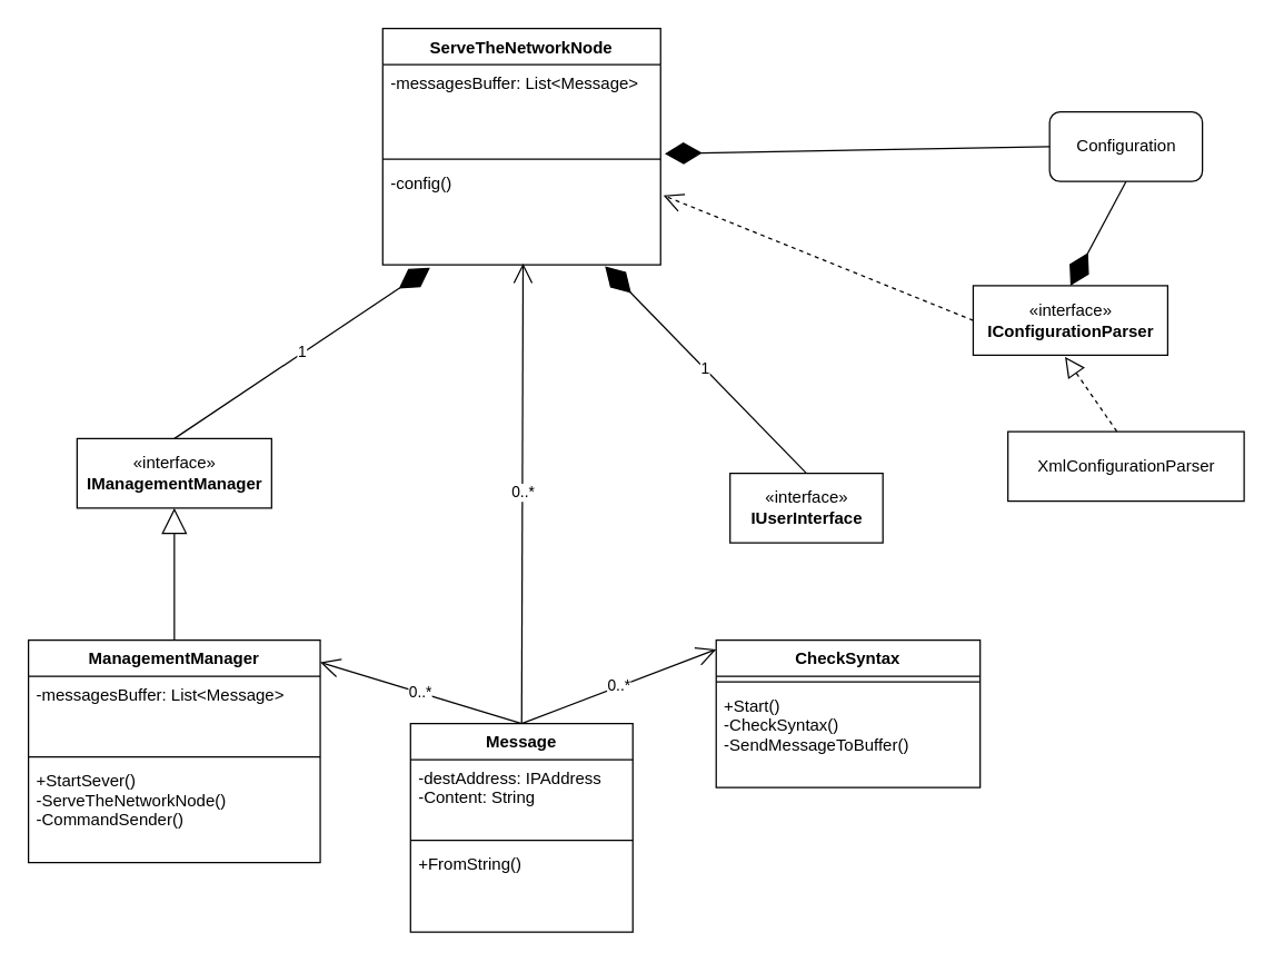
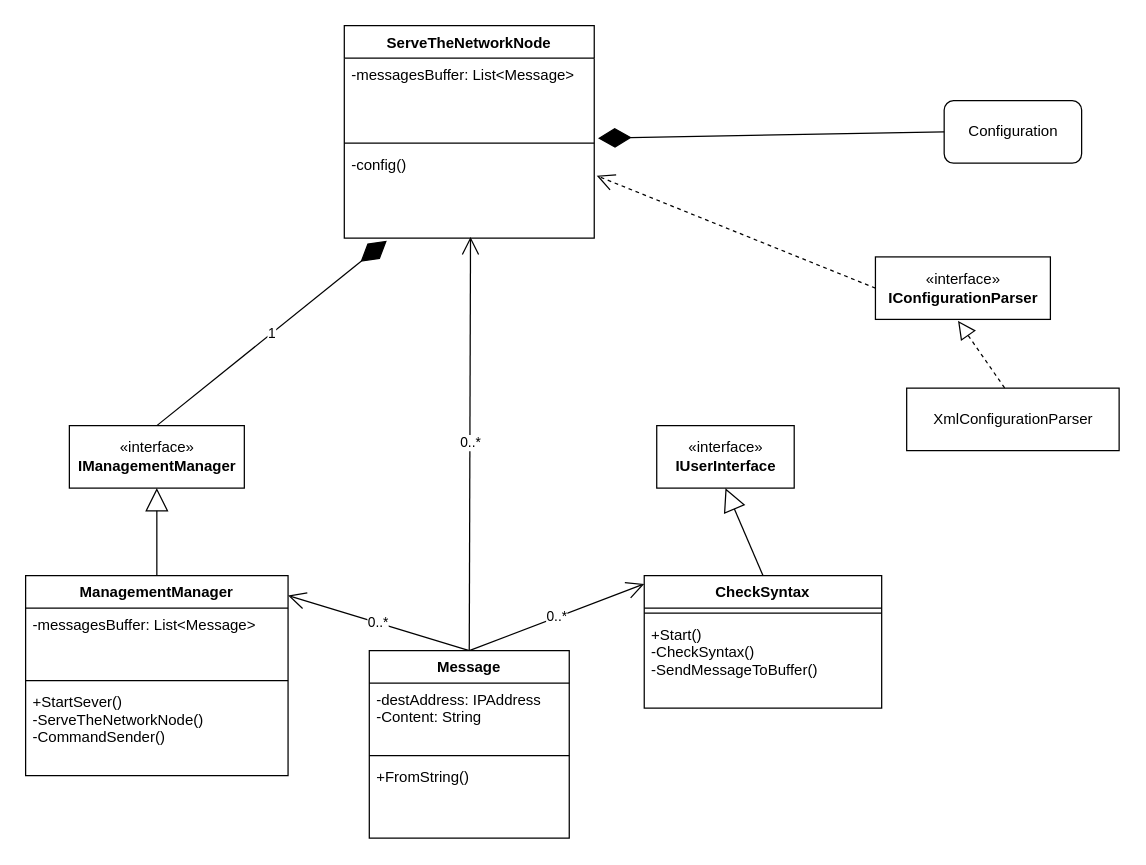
  <mxCell id="0" />
  <mxCell id="1" parent="0" />
- <mxCell id="2" value="«interface»&lt;br&gt;&lt;b&gt;IManagementManager&lt;/b&gt;" style="html=1;" parent="1" vertex="1"><mxGeometry x="55" y="315" width="140" height="50" as="geometry" /></mxCell>
+ <mxCell id="2" value="«interface»&lt;br&gt;&lt;b&gt;IManagementManager&lt;/b&gt;" style="html=1;" parent="1" vertex="1"><mxGeometry x="55" y="340" width="140" height="50" as="geometry" /></mxCell>
  <mxCell id="3" value="«interface»&lt;br&gt;&lt;b&gt;IUserInterface&lt;/b&gt;" style="html=1;" parent="1" vertex="1"><mxGeometry x="525" y="340" width="110" height="50" as="geometry" /></mxCell>
  <mxCell id="4" value="" style="endArrow=block;endSize=16;endFill=0;html=1;exitX=0.5;exitY=0;exitDx=0;exitDy=0;entryX=0.5;entryY=1;entryDx=0;entryDy=0;" parent="1" source="13" target="2" edge="1"><mxGeometry width="160" relative="1" as="geometry"><mxPoint x="305" y="720" as="sourcePoint" /><mxPoint x="465" y="720" as="targetPoint" /></mxGeometry></mxCell>
- <mxCell id="6" value="1" style="endArrow=diamondThin;endFill=1;endSize=24;html=1;entryX=0.8;entryY=1.014;entryDx=0;entryDy=0;entryPerimeter=0;exitX=0.5;exitY=0;exitDx=0;exitDy=0;" parent="1" source="3" target="12" edge="1"><mxGeometry width="160" relative="1" as="geometry"><mxPoint x="305" y="420" as="sourcePoint" /><mxPoint x="465" y="420" as="targetPoint" /><Array as="points" /></mxGeometry></mxCell>
+ <mxCell id="5" value="" style="endArrow=block;endSize=16;endFill=0;html=1;exitX=0.5;exitY=0;exitDx=0;exitDy=0;entryX=0.5;entryY=1;entryDx=0;entryDy=0;" parent="1" source="19" target="3" edge="1"><mxGeometry width="160" relative="1" as="geometry"><mxPoint x="305" y="420" as="sourcePoint" /><mxPoint x="445" y="690" as="targetPoint" /></mxGeometry></mxCell>
  <mxCell id="7" value="1" style="endArrow=diamondThin;endFill=1;endSize=24;html=1;entryX=0.17;entryY=1.028;entryDx=0;entryDy=0;exitX=0.5;exitY=0;exitDx=0;exitDy=0;entryPerimeter=0;" parent="1" source="2" target="12" edge="1"><mxGeometry width="160" relative="1" as="geometry"><mxPoint x="305" y="420" as="sourcePoint" /><mxPoint x="465" y="420" as="targetPoint" /></mxGeometry></mxCell>
  <mxCell id="8" value="0..*" style="endArrow=open;endFill=1;endSize=12;html=1;exitX=0.5;exitY=0;exitDx=0;exitDy=0;entryX=0.505;entryY=0.986;entryDx=0;entryDy=0;entryPerimeter=0;" parent="1" source="29" target="12" edge="1"><mxGeometry width="160" relative="1" as="geometry"><mxPoint x="305" y="420" as="sourcePoint" /><mxPoint x="397" y="270" as="targetPoint" /></mxGeometry></mxCell>
  <mxCell id="9" value="ServeTheNetworkNode" style="swimlane;fontStyle=1;align=center;verticalAlign=top;childLayout=stackLayout;horizontal=1;startSize=26;horizontalStack=0;resizeParent=1;resizeParentMax=0;resizeLast=0;collapsible=1;marginBottom=0;" parent="1" vertex="1"><mxGeometry x="275" width="200" height="170" as="geometry" y="20"><mxRectangle x="320" y="80" width="150" height="26" as="alternateBounds" /></mxGeometry></mxCell>
  <mxCell id="10" value="-messagesBuffer: List&lt;Message&gt;&#10;" style="text;strokeColor=none;fillColor=none;align=left;verticalAlign=top;spacingLeft=4;spacingRight=4;overflow=hidden;rotatable=0;points=[[0,0.5],[1,0.5]];portConstraint=eastwest;" parent="9" vertex="1"><mxGeometry y="26" width="200" height="64" as="geometry" /></mxCell>
  <mxCell id="11" value="" style="line;strokeWidth=1;fillColor=none;align=left;verticalAlign=middle;spacingTop=-1;spacingLeft=3;spacingRight=3;rotatable=0;labelPosition=right;points=[];portConstraint=eastwest;" parent="9" vertex="1"><mxGeometry y="90" width="200" height="8" as="geometry" /></mxCell>
  <mxCell id="12" value="-config()&#10;" style="text;strokeColor=none;fillColor=none;align=left;verticalAlign=top;spacingLeft=4;spacingRight=4;overflow=hidden;rotatable=0;points=[[0,0.5],[1,0.5]];portConstraint=eastwest;" parent="9" vertex="1"><mxGeometry y="98" width="200" height="72" as="geometry" /></mxCell>
  <mxCell id="13" value="ManagementManager" style="swimlane;fontStyle=1;align=center;verticalAlign=top;childLayout=stackLayout;horizontal=1;startSize=26;horizontalStack=0;resizeParent=1;resizeParentMax=0;resizeLast=0;collapsible=1;marginBottom=0;" parent="1" vertex="1"><mxGeometry x="20" y="460" width="210" height="160" as="geometry" /></mxCell>
  <mxCell id="14" value="-messagesBuffer: List&lt;Message&gt;" style="text;strokeColor=none;fillColor=none;align=left;verticalAlign=top;spacingLeft=4;spacingRight=4;overflow=hidden;rotatable=0;points=[[0,0.5],[1,0.5]];portConstraint=eastwest;" parent="13" vertex="1"><mxGeometry y="26" width="210" height="54" as="geometry" /></mxCell>
  <mxCell id="15" value="" style="line;strokeWidth=1;fillColor=none;align=left;verticalAlign=middle;spacingTop=-1;spacingLeft=3;spacingRight=3;rotatable=0;labelPosition=right;points=[];portConstraint=eastwest;" parent="13" vertex="1"><mxGeometry y="80" width="210" height="8" as="geometry" /></mxCell>
  <mxCell id="16" value="+StartSever()&#10;-ServeTheNetworkNode()&#10;-CommandSender()" style="text;strokeColor=none;fillColor=none;align=left;verticalAlign=top;spacingLeft=4;spacingRight=4;overflow=hidden;rotatable=0;points=[[0,0.5],[1,0.5]];portConstraint=eastwest;" parent="13" vertex="1"><mxGeometry y="88" width="210" height="72" as="geometry" /></mxCell>
  <mxCell id="17" value="0..*" style="endArrow=open;endFill=1;endSize=12;html=1;entryX=1;entryY=0.1;entryDx=0;entryDy=0;exitX=0.5;exitY=0;exitDx=0;exitDy=0;entryPerimeter=0;" parent="1" source="29" target="13" edge="1"><mxGeometry width="160" relative="1" as="geometry"><mxPoint x="305" y="420" as="sourcePoint" /><mxPoint x="465" y="420" as="targetPoint" /></mxGeometry></mxCell>
  <mxCell id="18" value="0..*" style="endArrow=open;endFill=1;endSize=12;html=1;entryX=0;entryY=0.063;entryDx=0;entryDy=0;exitX=0.5;exitY=0;exitDx=0;exitDy=0;entryPerimeter=0;" parent="1" source="29" target="19" edge="1"><mxGeometry width="160" relative="1" as="geometry"><mxPoint x="385" y="365" as="sourcePoint" /><mxPoint x="465" y="420" as="targetPoint" /></mxGeometry></mxCell>
  <mxCell id="19" value="CheckSyntax&#10;" style="swimlane;fontStyle=1;align=center;verticalAlign=top;childLayout=stackLayout;horizontal=1;startSize=26;horizontalStack=0;resizeParent=1;resizeParentMax=0;resizeLast=0;collapsible=1;marginBottom=0;" parent="1" vertex="1"><mxGeometry x="515" y="460" width="190" height="106" as="geometry" /></mxCell>
  <mxCell id="20" value="" style="line;strokeWidth=1;fillColor=none;align=left;verticalAlign=middle;spacingTop=-1;spacingLeft=3;spacingRight=3;rotatable=0;labelPosition=right;points=[];portConstraint=eastwest;" parent="19" vertex="1"><mxGeometry y="26" width="190" height="8" as="geometry" /></mxCell>
  <mxCell id="21" value="+Start()&#10;-CheckSyntax()&#10;-SendMessageToBuffer()" style="text;strokeColor=none;fillColor=none;align=left;verticalAlign=top;spacingLeft=4;spacingRight=4;overflow=hidden;rotatable=0;points=[[0,0.5],[1,0.5]];portConstraint=eastwest;" parent="19" vertex="1"><mxGeometry y="34" width="190" height="72" as="geometry" /></mxCell>
  <mxCell id="22" value="Configuration" style="html=1;rounded=1;" parent="1" vertex="1"><mxGeometry x="755" y="80" width="110" height="50" as="geometry" /></mxCell>
  <mxCell id="23" value="«interface»&lt;br&gt;&lt;b&gt;IConfigurationParser&lt;/b&gt;" style="html=1;" parent="1" vertex="1"><mxGeometry x="700" y="205" width="140" height="50" as="geometry" /></mxCell>
  <mxCell id="24" value="XmlConfigurationParser" style="html=1;" parent="1" vertex="1"><mxGeometry x="725" y="310" width="170" height="50" as="geometry" /></mxCell>
  <mxCell id="25" value="" style="endArrow=diamondThin;endFill=1;endSize=24;html=1;exitX=0;exitY=0.5;exitDx=0;exitDy=0;entryX=1.015;entryY=1;entryDx=0;entryDy=0;entryPerimeter=0;" parent="1" source="22" target="10" edge="1"><mxGeometry width="160" relative="1" as="geometry"><mxPoint x="565" y="260" as="sourcePoint" /><mxPoint x="479" y="180" as="targetPoint" /></mxGeometry></mxCell>
  <mxCell id="26" value="" style="endArrow=block;dashed=1;endFill=0;endSize=12;html=1;exitX=0.461;exitY=-0.004;exitDx=0;exitDy=0;exitPerimeter=0;entryX=0.472;entryY=1.023;entryDx=0;entryDy=0;entryPerimeter=0;" parent="1" source="24" target="23" edge="1"><mxGeometry width="160" relative="1" as="geometry"><mxPoint x="745" y="260" as="sourcePoint" /><mxPoint x="905" y="260" as="targetPoint" /></mxGeometry></mxCell>
- <mxCell id="27" value="" style="endArrow=diamondThin;endFill=1;endSize=24;html=1;entryX=0.5;entryY=0;entryDx=0;entryDy=0;exitX=0.5;exitY=1;exitDx=0;exitDy=0;" parent="1" source="22" target="23" edge="1"><mxGeometry width="160" relative="1" as="geometry"><mxPoint x="791" y="124" as="sourcePoint" /><mxPoint x="905" y="190" as="targetPoint" /></mxGeometry></mxCell>
  <mxCell id="28" value="" style="endArrow=open;endSize=12;dashed=1;html=1;entryX=1.01;entryY=0.306;entryDx=0;entryDy=0;entryPerimeter=0;exitX=0;exitY=0.5;exitDx=0;exitDy=0;" parent="1" source="23" target="12" edge="1"><mxGeometry width="160" relative="1" as="geometry"><mxPoint x="615" y="200" as="sourcePoint" /><mxPoint x="795" y="200" as="targetPoint" /></mxGeometry></mxCell>
  <mxCell id="29" value="Message" style="swimlane;fontStyle=1;align=center;verticalAlign=top;childLayout=stackLayout;horizontal=1;startSize=26;horizontalStack=0;resizeParent=1;resizeParentMax=0;resizeLast=0;collapsible=1;marginBottom=0;" parent="1" vertex="1"><mxGeometry x="295" y="520" width="160" height="150" as="geometry" /></mxCell>
  <mxCell id="30" value="-destAddress: IPAddress&#10;-Content: String&#10;" style="text;strokeColor=none;fillColor=none;align=left;verticalAlign=top;spacingLeft=4;spacingRight=4;overflow=hidden;rotatable=0;points=[[0,0.5],[1,0.5]];portConstraint=eastwest;" parent="29" vertex="1"><mxGeometry y="26" width="160" height="54" as="geometry" /></mxCell>
  <mxCell id="31" value="" style="line;strokeWidth=1;fillColor=none;align=left;verticalAlign=middle;spacingTop=-1;spacingLeft=3;spacingRight=3;rotatable=0;labelPosition=right;points=[];portConstraint=eastwest;" parent="29" vertex="1"><mxGeometry y="80" width="160" height="8" as="geometry" /></mxCell>
  <mxCell id="32" value="+FromString()" style="text;strokeColor=none;fillColor=none;align=left;verticalAlign=top;spacingLeft=4;spacingRight=4;overflow=hidden;rotatable=0;points=[[0,0.5],[1,0.5]];portConstraint=eastwest;" parent="29" vertex="1"><mxGeometry y="88" width="160" height="62" as="geometry" /></mxCell>
